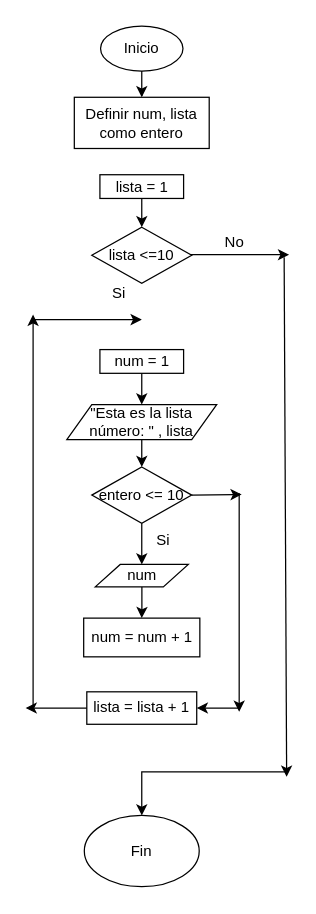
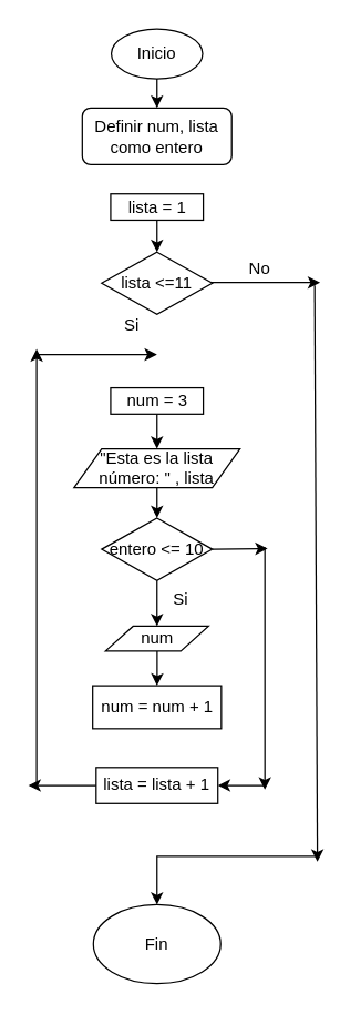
  <mxCell id="0" />
  <mxCell id="1" parent="0" />
  <mxCell id="2" value="" style="edgeStyle=orthogonalEdgeStyle;rounded=0;orthogonalLoop=1;jettySize=auto;html=1;" parent="1" source="3" target="4" edge="1"><mxGeometry relative="1" as="geometry" /></mxCell>
  <mxCell id="3" value="Inicio" style="ellipse;whiteSpace=wrap;html=1;" parent="1" vertex="1"><mxGeometry x="80" y="20" width="66" height="36" as="geometry" /></mxCell>
- <mxCell id="4" value="Definir num, lista como entero" style="rounded=0;whiteSpace=wrap;html=1;" parent="1" vertex="1"><mxGeometry x="59" y="77" width="108" height="41" as="geometry" /></mxCell>
+ <mxCell id="4" value="Definir num, lista como entero" style="whiteSpace=wrap;html=1;rounded=1;" parent="1" vertex="1"><mxGeometry x="59" y="77" width="108" height="41" as="geometry" /></mxCell>
  <mxCell id="5" value="" style="edgeStyle=orthogonalEdgeStyle;rounded=0;orthogonalLoop=1;jettySize=auto;html=1;" parent="1" source="6" target="8" edge="1"><mxGeometry relative="1" as="geometry" /></mxCell>
  <mxCell id="6" value="lista = 1" style="rounded=0;whiteSpace=wrap;html=1;" parent="1" vertex="1"><mxGeometry x="79.5" y="139" width="67" height="19" as="geometry" /></mxCell>
  <mxCell id="7" style="edgeStyle=orthogonalEdgeStyle;rounded=0;orthogonalLoop=1;jettySize=auto;html=1;" parent="1" source="8" edge="1"><mxGeometry relative="1" as="geometry"><mxPoint x="231" y="203" as="targetPoint" /></mxGeometry></mxCell>
- <mxCell id="8" value="lista &amp;lt;=10" style="rhombus;whiteSpace=wrap;html=1;" parent="1" vertex="1"><mxGeometry x="73" y="181" width="80" height="45" as="geometry" /></mxCell>
+ <mxCell id="8" value="lista &amp;lt;=11" style="rhombus;whiteSpace=wrap;html=1;" parent="1" vertex="1"><mxGeometry x="73" y="181" width="80" height="45" as="geometry" /></mxCell>
  <mxCell id="9" value="" style="edgeStyle=orthogonalEdgeStyle;rounded=0;orthogonalLoop=1;jettySize=auto;html=1;" parent="1" source="10" target="12" edge="1"><mxGeometry relative="1" as="geometry" /></mxCell>
- <mxCell id="10" value="num = 1" style="rounded=0;whiteSpace=wrap;html=1;" parent="1" vertex="1"><mxGeometry x="79.5" y="279" width="67" height="19" as="geometry" /></mxCell>
+ <mxCell id="10" value="num = 3" style="rounded=0;whiteSpace=wrap;html=1;" parent="1" vertex="1"><mxGeometry x="79.5" y="279" width="67" height="19" as="geometry" /></mxCell>
  <mxCell id="11" value="" style="edgeStyle=orthogonalEdgeStyle;rounded=0;orthogonalLoop=1;jettySize=auto;html=1;" parent="1" source="12" target="16" edge="1"><mxGeometry relative="1" as="geometry" /></mxCell>
  <mxCell id="12" value="&quot;Esta es la lista número: &quot; , lista" style="shape=parallelogram;perimeter=parallelogramPerimeter;whiteSpace=wrap;html=1;fixedSize=1;" parent="1" vertex="1"><mxGeometry x="53" y="323" width="120" height="28" as="geometry" /></mxCell>
  <mxCell id="13" value="Si" style="text;html=1;align=center;verticalAlign=middle;whiteSpace=wrap;rounded=0;" parent="1" vertex="1"><mxGeometry x="79.5" y="226" width="30" height="15" as="geometry" /></mxCell>
  <mxCell id="14" value="No" style="text;html=1;align=center;verticalAlign=middle;whiteSpace=wrap;rounded=0;" parent="1" vertex="1"><mxGeometry x="171" y="186" width="33" height="14" as="geometry" /></mxCell>
  <mxCell id="15" style="edgeStyle=orthogonalEdgeStyle;rounded=0;orthogonalLoop=1;jettySize=auto;html=1;entryX=0.5;entryY=0;entryDx=0;entryDy=0;" parent="1" source="16" target="18" edge="1"><mxGeometry relative="1" as="geometry" /></mxCell>
  <mxCell id="16" value="entero &amp;lt;= 10" style="rhombus;whiteSpace=wrap;html=1;" parent="1" vertex="1"><mxGeometry x="73" y="373" width="80" height="45" as="geometry" /></mxCell>
  <mxCell id="17" value="" style="edgeStyle=orthogonalEdgeStyle;rounded=0;orthogonalLoop=1;jettySize=auto;html=1;" parent="1" source="18" target="20" edge="1"><mxGeometry relative="1" as="geometry" /></mxCell>
  <mxCell id="18" value="num" style="shape=parallelogram;perimeter=parallelogramPerimeter;whiteSpace=wrap;html=1;fixedSize=1;" parent="1" vertex="1"><mxGeometry x="75.75" y="451" width="74.5" height="18" as="geometry" /></mxCell>
  <mxCell id="19" value="Si" style="text;html=1;align=center;verticalAlign=middle;whiteSpace=wrap;rounded=0;" parent="1" vertex="1"><mxGeometry x="115" y="422" width="31" height="19" as="geometry" /></mxCell>
  <mxCell id="20" value="num = num + 1" style="rounded=0;whiteSpace=wrap;html=1;" parent="1" vertex="1"><mxGeometry x="66.5" y="494" width="93" height="31" as="geometry" /></mxCell>
  <mxCell id="21" value="lista = lista + 1" style="rounded=0;whiteSpace=wrap;html=1;" parent="1" vertex="1"><mxGeometry x="69" y="553" width="88" height="26" as="geometry" /></mxCell>
  <mxCell id="22" value="Fin" style="ellipse;whiteSpace=wrap;html=1;" parent="1" vertex="1"><mxGeometry x="67" y="652" width="92" height="57" as="geometry" /></mxCell>
  <mxCell id="23" value="" style="endArrow=classic;html=1;rounded=0;" parent="1" edge="1"><mxGeometry width="50" height="50" relative="1" as="geometry"><mxPoint x="227" y="205" as="sourcePoint" /><mxPoint x="229" y="621" as="targetPoint" /></mxGeometry></mxCell>
  <mxCell id="24" value="" style="endArrow=classic;html=1;rounded=0;entryX=0.5;entryY=0;entryDx=0;entryDy=0;" parent="1" target="22" edge="1"><mxGeometry width="50" height="50" relative="1" as="geometry"><mxPoint x="229" y="617" as="sourcePoint" /><mxPoint x="109" y="615" as="targetPoint" /><Array as="points"><mxPoint x="113" y="617" /></Array></mxGeometry></mxCell>
  <mxCell id="25" value="" style="endArrow=classic;html=1;rounded=0;exitX=0;exitY=0.5;exitDx=0;exitDy=0;" parent="1" source="21" edge="1"><mxGeometry width="50" height="50" relative="1" as="geometry"><mxPoint x="-19" y="546" as="sourcePoint" /><mxPoint x="20" y="566" as="targetPoint" /></mxGeometry></mxCell>
  <mxCell id="26" value="" style="endArrow=classic;html=1;rounded=0;" parent="1" edge="1"><mxGeometry width="50" height="50" relative="1" as="geometry"><mxPoint x="26" y="565" as="sourcePoint" /><mxPoint x="26" y="251" as="targetPoint" /></mxGeometry></mxCell>
  <mxCell id="27" value="" style="endArrow=classic;html=1;rounded=0;exitX=1;exitY=0.5;exitDx=0;exitDy=0;" parent="1" source="16" edge="1"><mxGeometry width="50" height="50" relative="1" as="geometry"><mxPoint x="69" y="452" as="sourcePoint" /><mxPoint x="193" y="395" as="targetPoint" /></mxGeometry></mxCell>
  <mxCell id="28" value="" style="endArrow=classic;html=1;rounded=0;" parent="1" edge="1"><mxGeometry width="50" height="50" relative="1" as="geometry"><mxPoint x="191" y="394" as="sourcePoint" /><mxPoint x="191" y="569" as="targetPoint" /></mxGeometry></mxCell>
  <mxCell id="29" value="" style="endArrow=classic;html=1;rounded=0;entryX=1;entryY=0.5;entryDx=0;entryDy=0;" parent="1" target="21" edge="1"><mxGeometry width="50" height="50" relative="1" as="geometry"><mxPoint x="191" y="566" as="sourcePoint" /><mxPoint x="170" y="489" as="targetPoint" /></mxGeometry></mxCell>
  <mxCell id="30" value="" style="endArrow=classic;html=1;rounded=0;" parent="1" edge="1"><mxGeometry width="50" height="50" relative="1" as="geometry"><mxPoint x="25" y="255" as="sourcePoint" /><mxPoint x="113" y="255" as="targetPoint" /></mxGeometry></mxCell>
